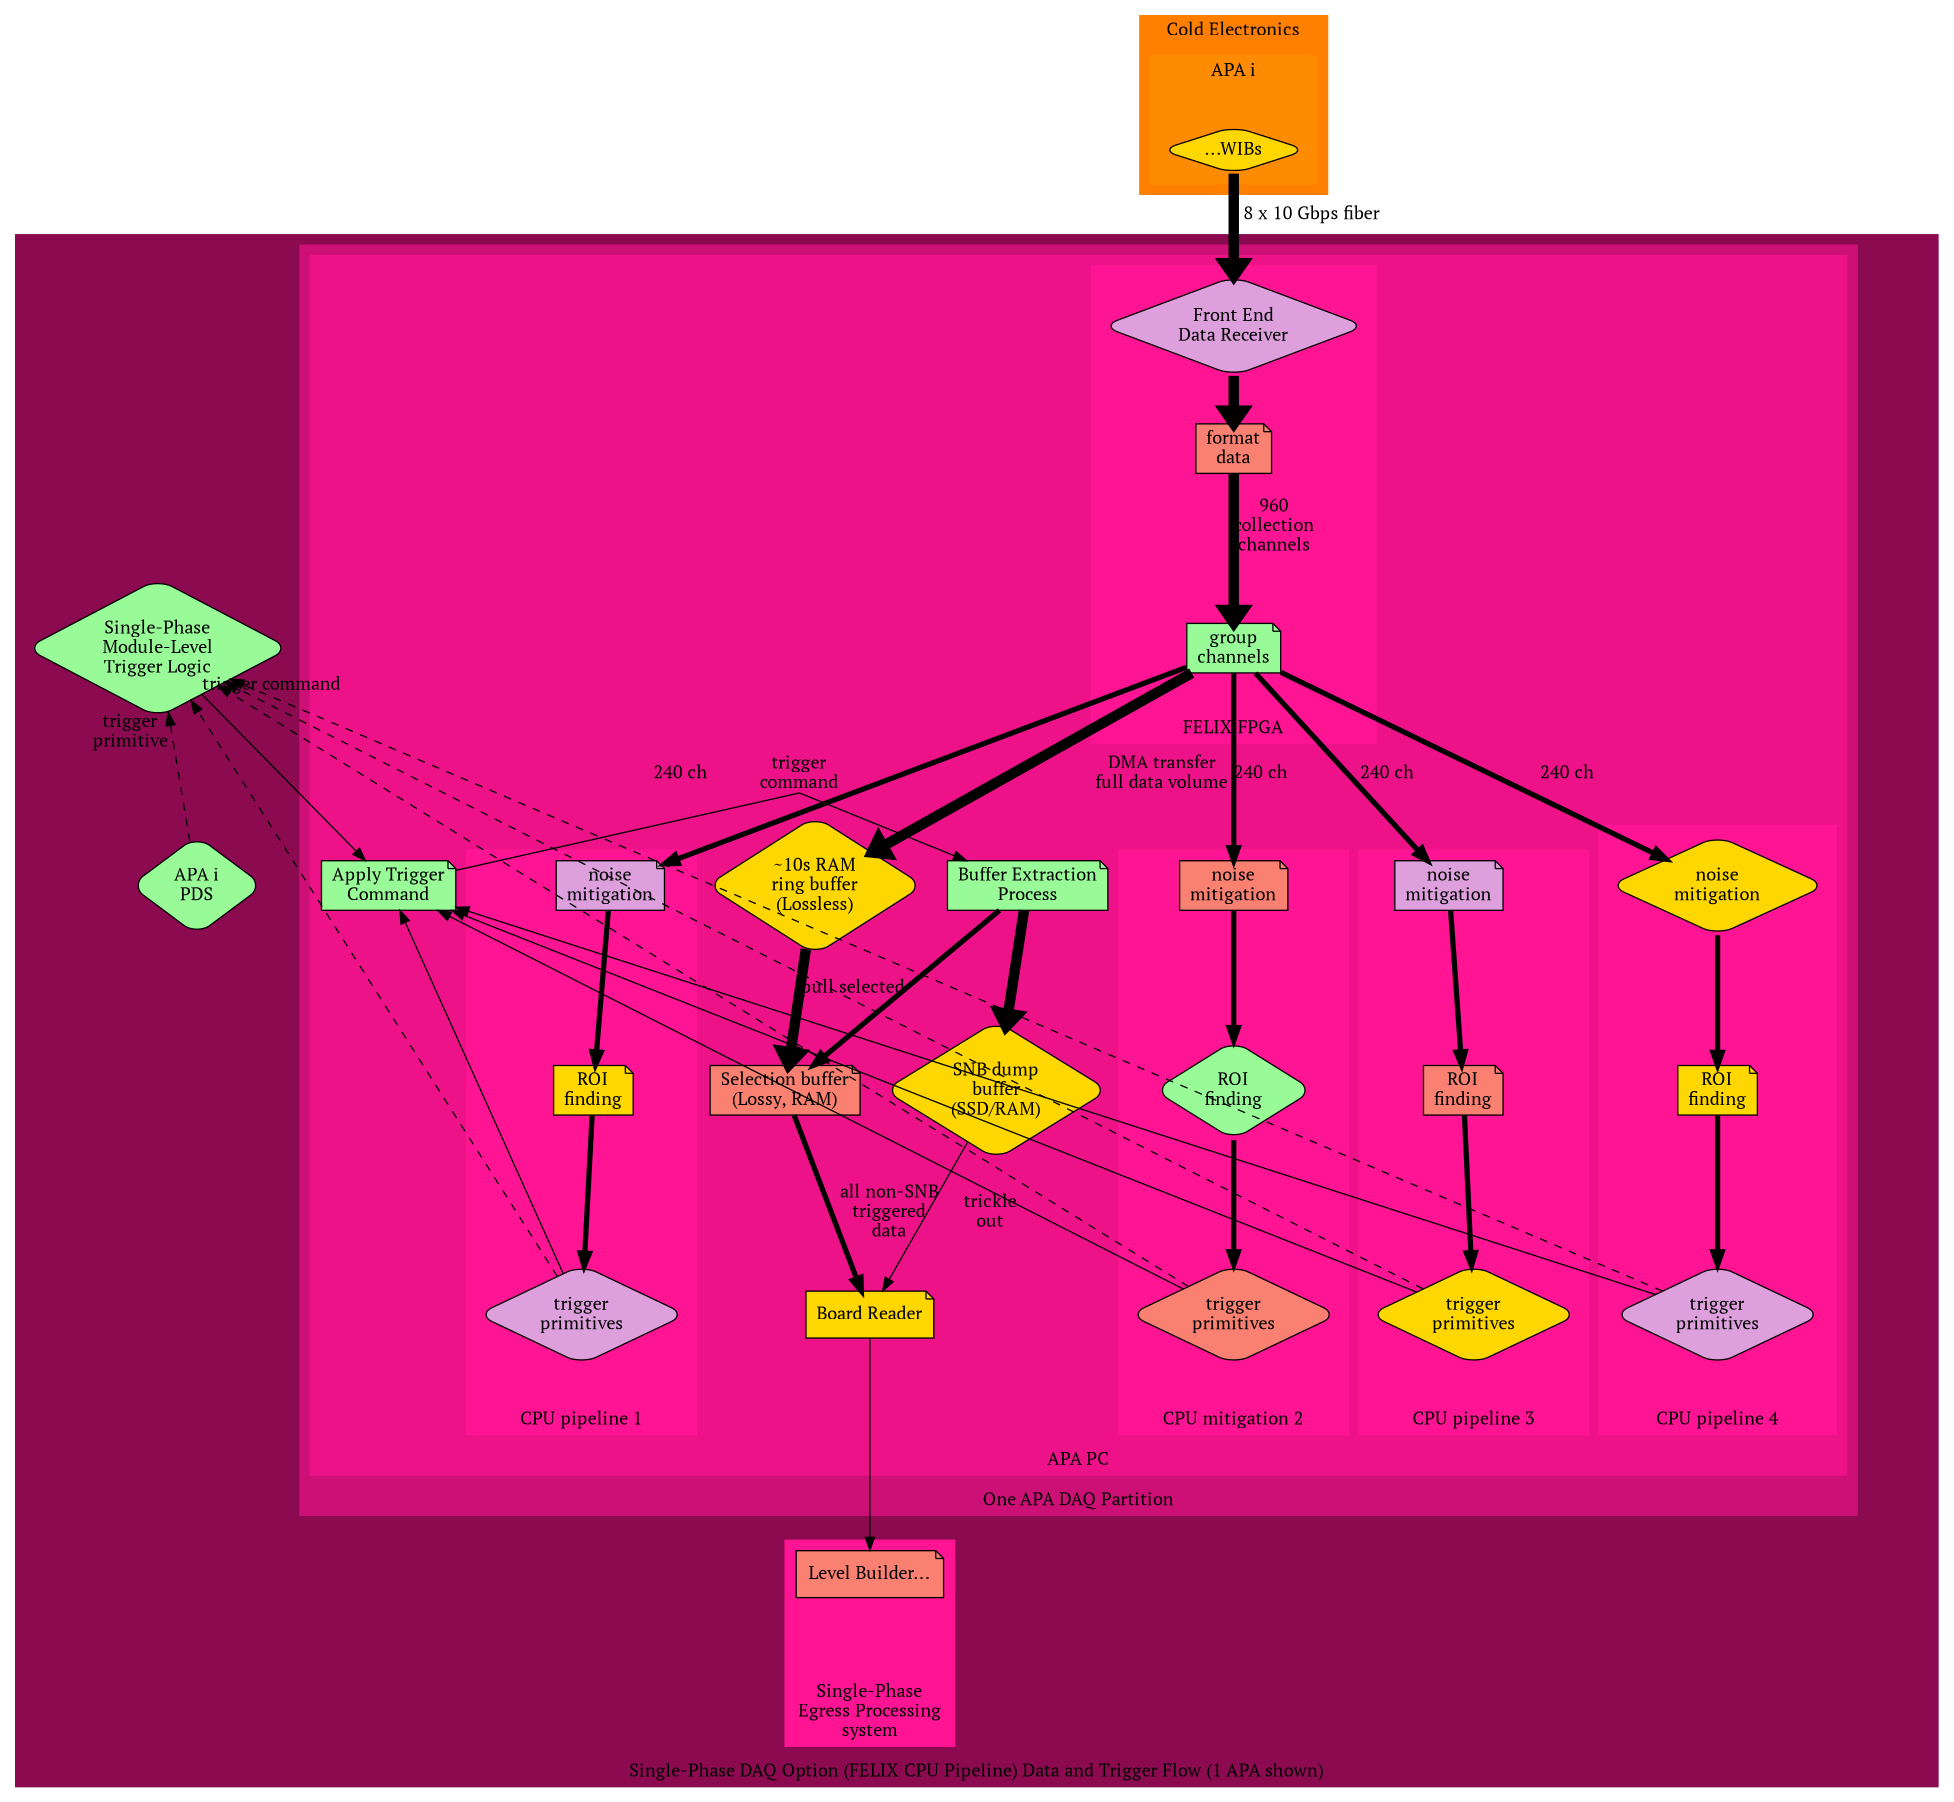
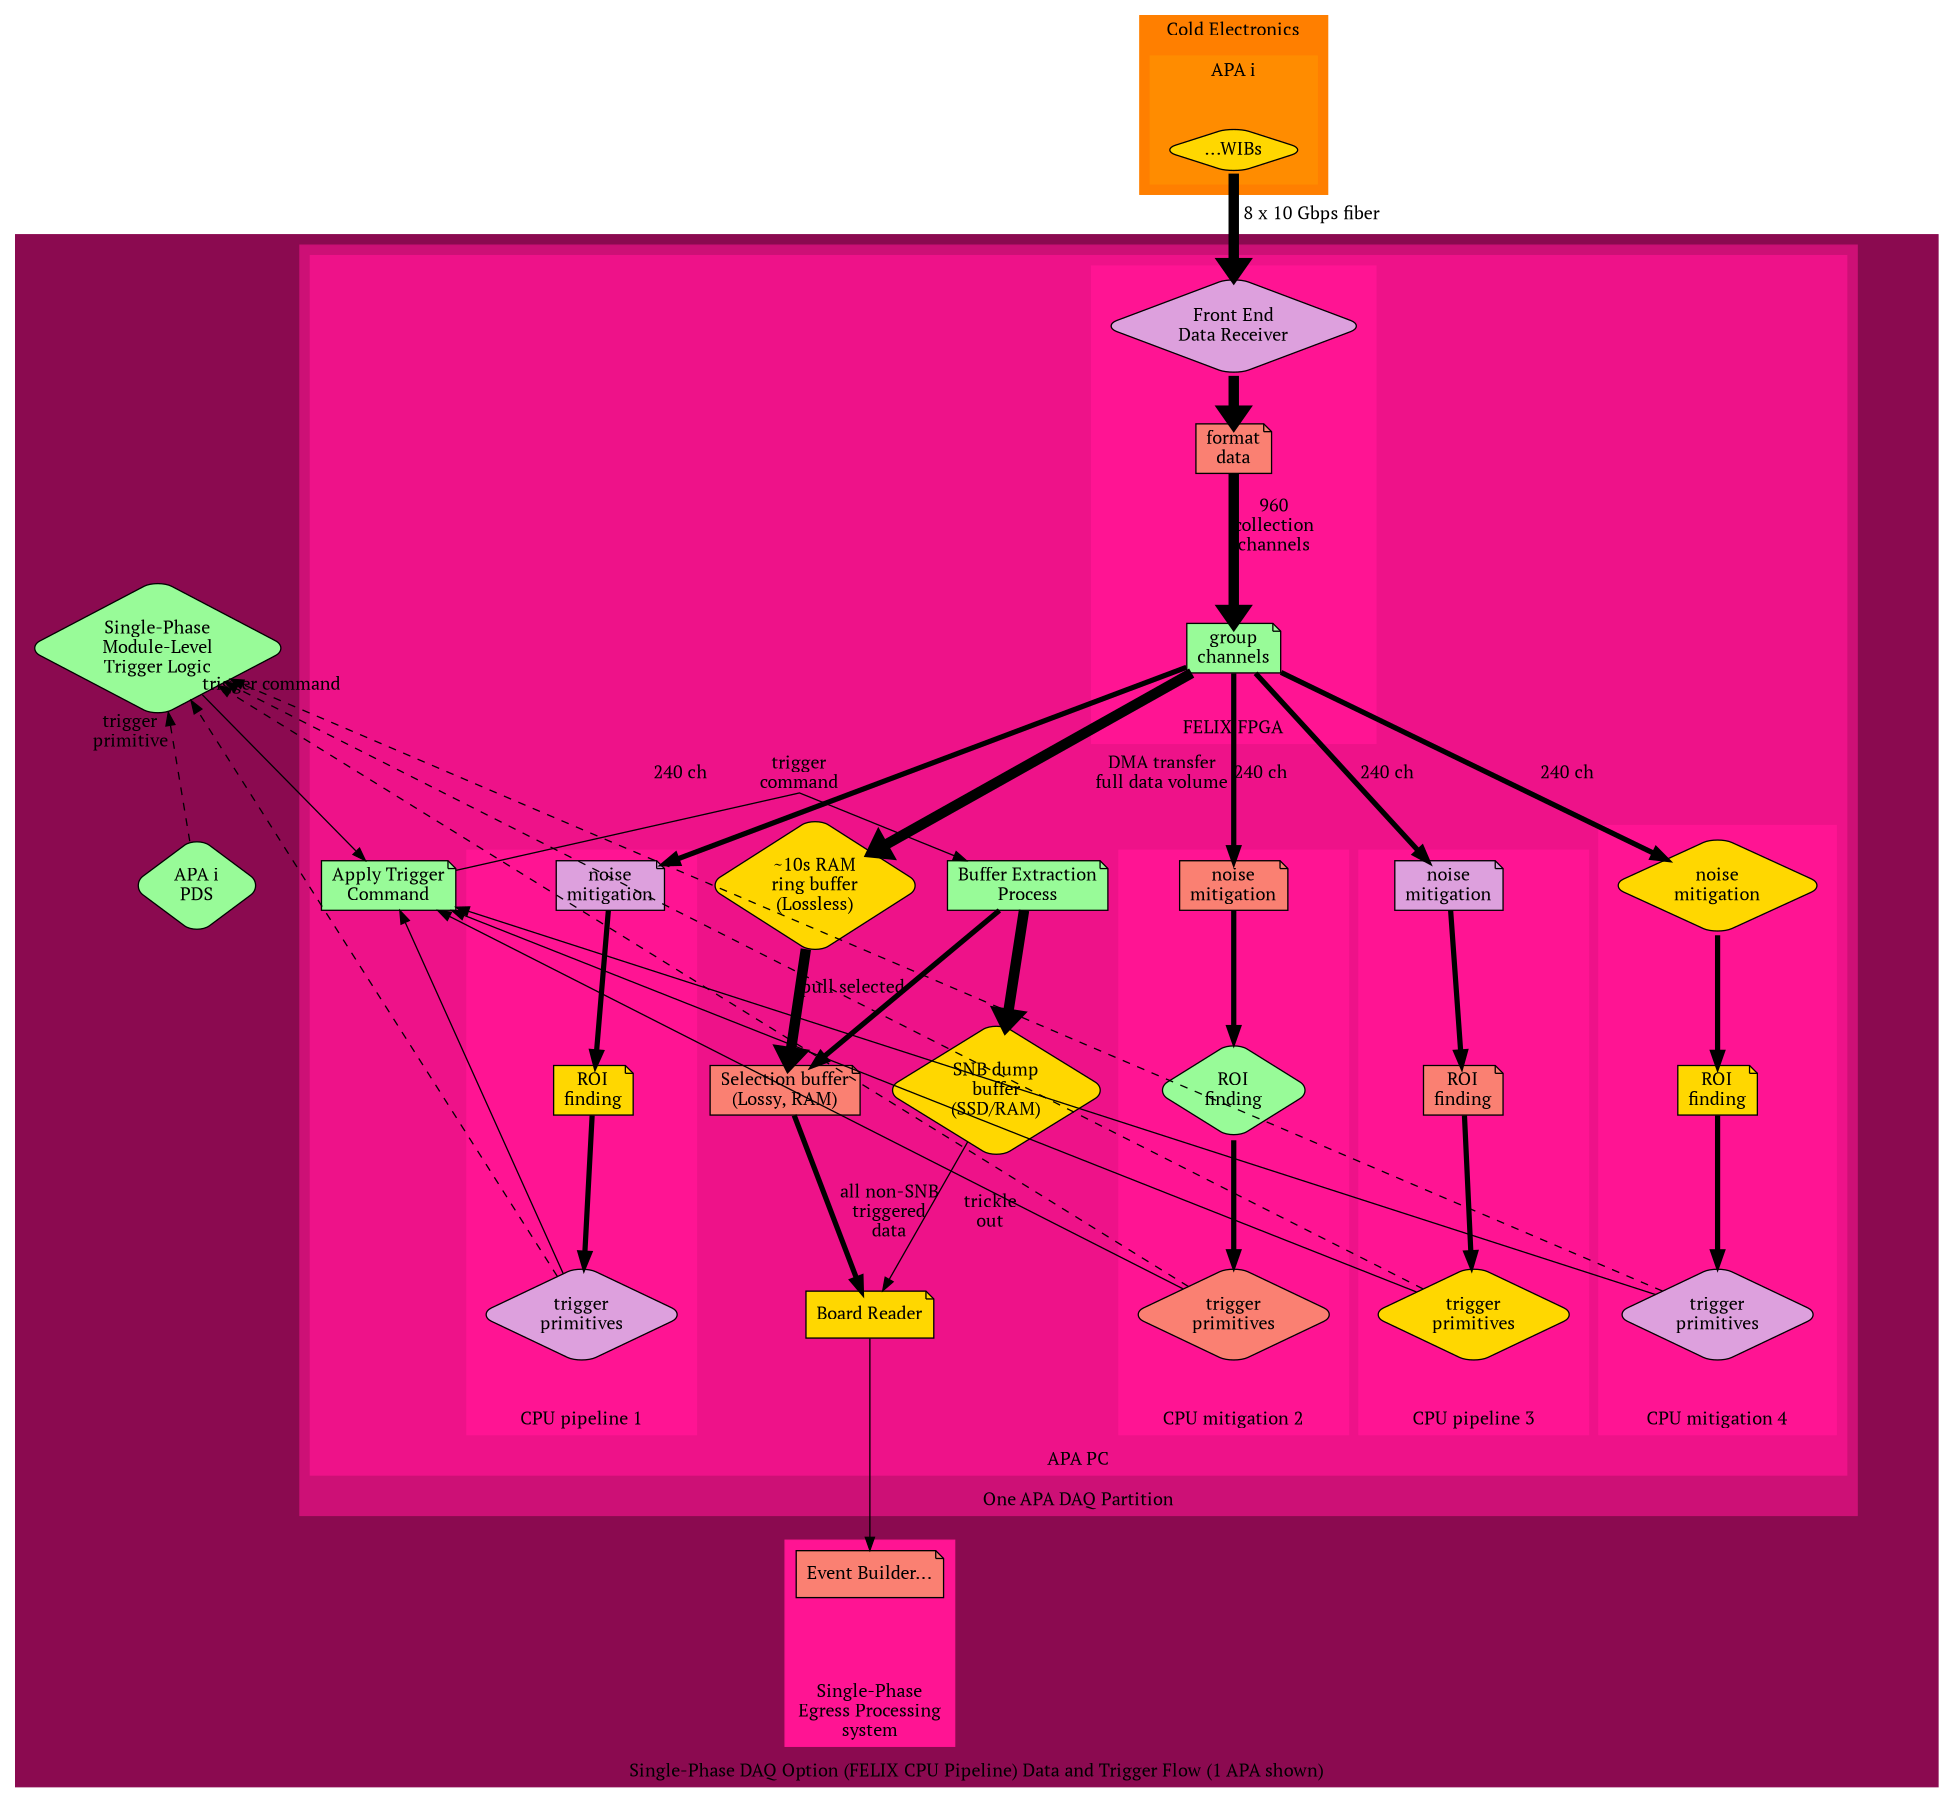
  digraph {
    fontname="PT Serif"
    splines=line
    style=filled
    node [color=black fillcolor=gold fontname="PT Serif" shape=note style="rounded,filled"]
    edge [fontname="PT Serif" penwidth=4]
    n1 [label="...WIBs" shape=diamond]
    n2 [fillcolor=palegreen label="Buffer Extraction\nProcess"]
    n3 [fillcolor=palegreen label="Apply Trigger\nCommand"]
    n4 [label="SNB dump\nbuffer\n(SSD/RAM)" shape=diamond]
    n5 [fillcolor=salmon label="Selection buffer\n(Lossy, RAM)"]
    n6 [fillcolor=plum label="Front End\nData Receiver" shape=diamond]
    n7 [fillcolor=salmon group=fulldata label="format\ndata"]
    n8 [fillcolor=palegreen label="group\nchannels"]
    n9 [fillcolor=plum label="noise\nmitigation"]
    n10 [label="ROI\nfinding"]
    n11 [fillcolor=plum label="trigger\nprimitives" shape=diamond]
    n12 [fillcolor=salmon label="noise\nmitigation"]
    n13 [fillcolor=palegreen label="ROI\nfinding" shape=diamond]
    n14 [fillcolor=salmon label="trigger\nprimitives" shape=diamond]
    n15 [fillcolor=plum label="noise\nmitigation"]
    n16 [fillcolor=salmon label="ROI\nfinding"]
    n17 [label="trigger\nprimitives" shape=diamond]
    n18 [label="noise\nmitigation" shape=diamond]
    n19 [label="ROI\nfinding"]
    n20 [fillcolor=plum label="trigger\nprimitives" shape=diamond]
    n21 [label="~10s RAM\nring buffer\n(Lossless)" shape=diamond]
    n22 [group=artdaq label="Board Reader"]
-   n23 [fillcolor=salmon group=artdaq label="Level Builder..."]
+   n23 [fillcolor=salmon group=artdaq label="Event Builder..."]
    n24 [fillcolor=palegreen label="Single-Phase\nModule-Level\nTrigger Logic" shape=diamond]
    n25 [fillcolor=palegreen label="APA i\nPDS" shape=diamond]
    subgraph cluster_1 {
      color=darkorange1
      label="Cold Electronics"
      subgraph cluster_2 {
        color=darkorange
        label="APA i"
        n1
      }
    }
    subgraph cluster_3 {
      color=deeppink4
      label="Single-Phase DAQ Option (FELIX CPU Pipeline) Data and Trigger Flow (1 APA shown)"
      labelloc=bottom
      n24
      n25
      subgraph cluster_4 {
        color=deeppink3
        label="One APA DAQ Partition"
        labelloc=bottom
        subgraph cluster_5 {
          color=deeppink2
          label="APA PC"
          labelloc=bottom
          n21
          n22
          subgraph sub_6 {
            color=deeppink2
            label="APA PC"
            labelloc=bottom
            rank=same
            n2
            n3
          }
          subgraph sub_7 {
            color=deeppink2
            label="APA PC"
            labelloc=bottom
            rank=same
            n4
            n5
          }
          subgraph cluster_8 {
            color=deeppink1
            label="FELIX FPGA"
            labelloc=bottom
            n6
            n7
            n8
          }
          subgraph cluster_9 {
            color=deeppink1
            label="CPU pipeline 1"
            labelloc=bottom
            n9
            n10
            n11
          }
          subgraph cluster_10 {
            color=deeppink1
            label="CPU mitigation 2"
            labelloc=bottom
            n12
            n13
            n14
          }
          subgraph cluster_11 {
            color=deeppink1
            label="CPU pipeline 3"
            labelloc=bottom
            n15
            n16
            n17
          }
          subgraph cluster_12 {
            color=deeppink1
-           label="CPU pipeline 4"
+           label="CPU mitigation 4"
            labelloc=bottom
            n18
            n19
            n20
          }
        }
      }
      subgraph cluster_13 {
        color=deeppink1
        label="Single-Phase\nEgress Processing\nsystem"
        labelloc=bottom
        n23
      }
    }
    n1 -> n6 [label="  8 x 10 Gbps fiber" penwidth=8]
    n2 -> n4 [penwidth=8]
    n2 -> n5 [pendwidth=2]
    n3 -> n2 [label="trigger\ncommand" pendwidth=2 penwidth=1 style=solid]
    n4 -> n22 [label="trickle\nout" pendwidth=2 penwidth=1 style=solid]
    n5 -> n22 [label="all non-SNB\ntriggered\ndata" pendwidth=2]
    n6 -> n7 [penwidth=8]
    n7 -> n8 [label="960\ncollection\nchannels" penwidth=8]
    n8 -> n9 [label="240 ch"]
    n8 -> n12 [label="240 ch"]
    n8 -> n15 [label="240 ch"]
    n8 -> n18 [label="240 ch"]
    n8 -> n21 [label="DMA transfer\nfull data volume" penwidth=8]
    n9 -> n10
    n10 -> n11
    n11 -> n3 [constraint=false pendwidth=2 penwidth=1 style=solid]
    n11 -> n24 [constraint=false pendwidth=2 penwidth=1 style=dashed]
    n12 -> n13
    n13 -> n14
    n14 -> n3 [constraint=false pendwidth=2 penwidth=1 style=solid]
    n14 -> n24 [constraint=false pendwidth=2 penwidth=1 style=dashed]
    n15 -> n16
    n16 -> n17
    n17 -> n3 [constraint=false pendwidth=2 penwidth=1 style=solid]
    n17 -> n24 [constraint=false pendwidth=2 penwidth=1 style=dashed]
    n18 -> n19
    n19 -> n20
    n20 -> n3 [constraint=false pendwidth=2 penwidth=1 style=solid]
    n20 -> n24 [constraint=false pendwidth=2 penwidth=1 style=dashed]
    n21 -> n5 [label="pull selected" penwidth=8]
    n22 -> n23 [pendwidth=2 penwidth=1]
    n24 -> n3 [pendwidth=2 penwidth=1 style=solid taillabel="trigger command"]
    n24 -> n25 [dir=back pendwidth=2 penwidth=1 style=dashed taillabel="trigger\nprimitive"]
  }
